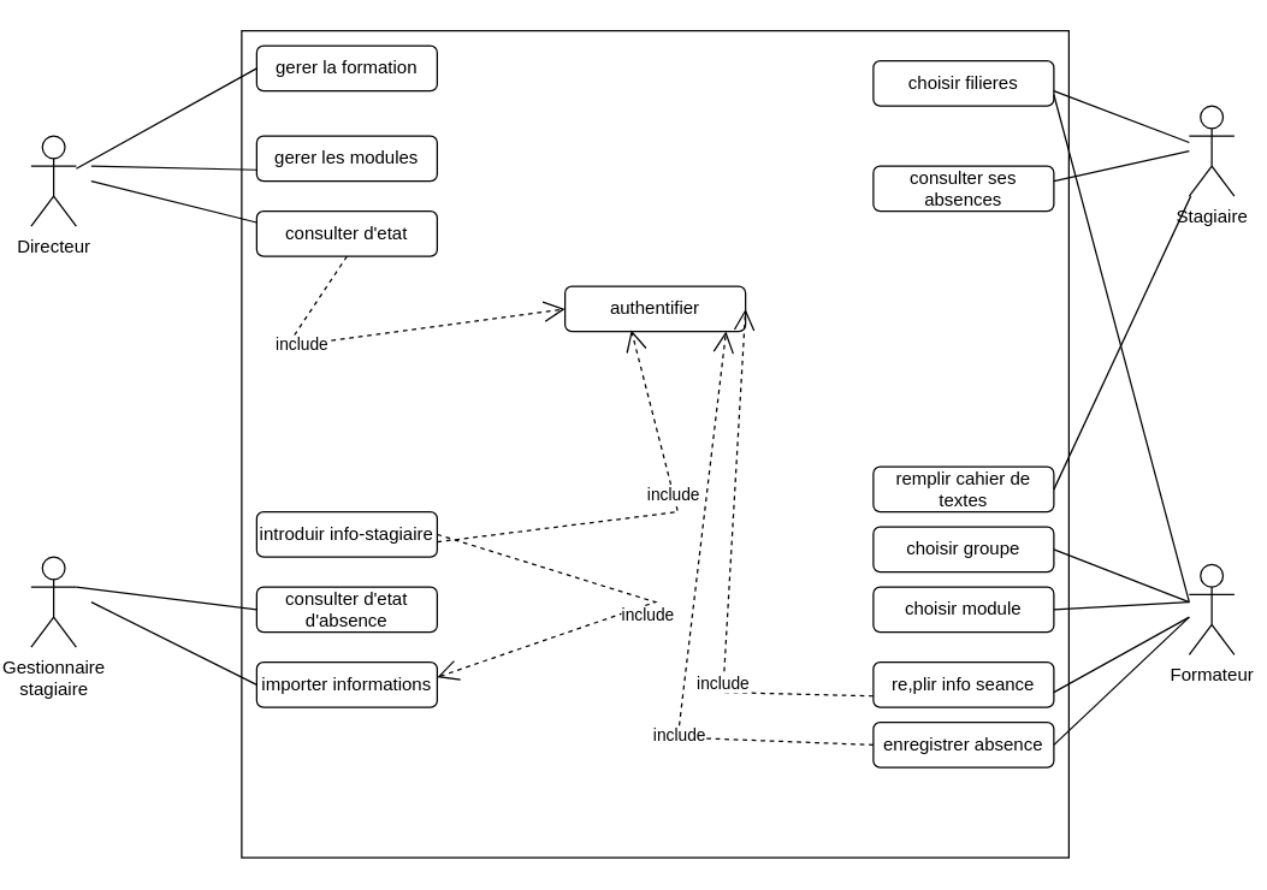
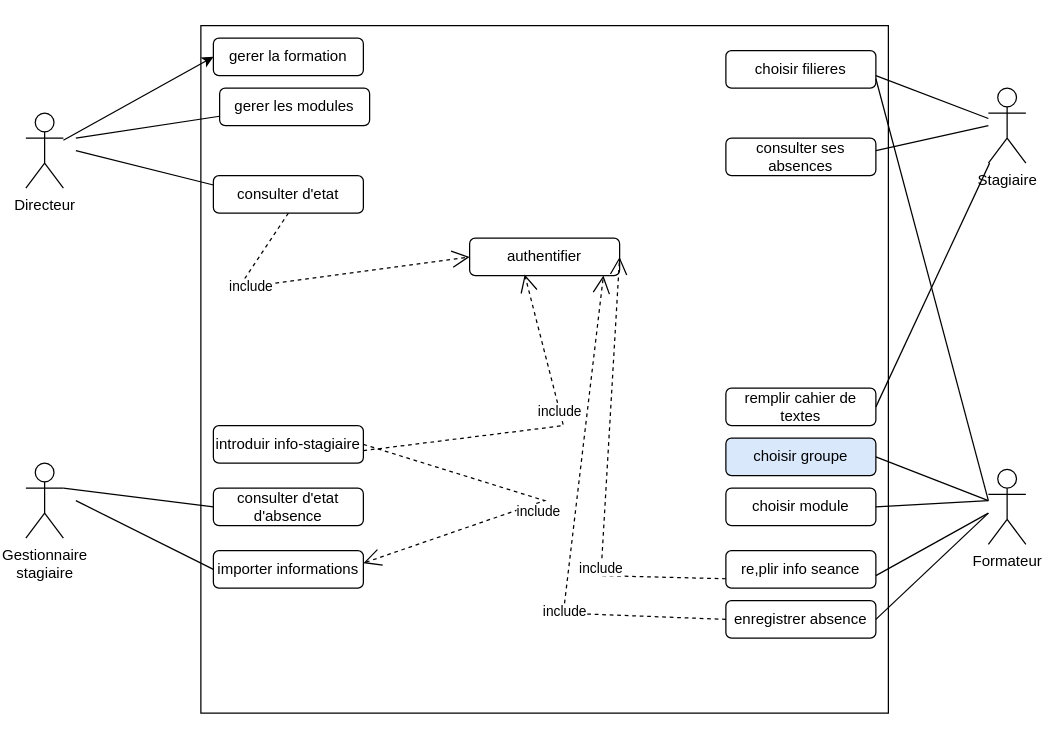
  <mxCell id="0" />
  <mxCell id="1" parent="0" />
  <mxCell id="2" value="Directeur" style="shape=umlActor;verticalLabelPosition=bottom;verticalAlign=top;html=1;outlineConnect=0;" vertex="1" parent="1"><mxGeometry x="20" y="90" width="30" height="60" as="geometry" /></mxCell>
  <mxCell id="3" value="&lt;div&gt;Gestionnaire &lt;br&gt;&lt;/div&gt;&lt;div&gt;stagiaire&lt;br&gt;&lt;/div&gt;" style="shape=umlActor;verticalLabelPosition=bottom;verticalAlign=top;html=1;outlineConnect=0;" vertex="1" parent="1"><mxGeometry x="20" y="370" width="30" height="60" as="geometry" /></mxCell>
  <mxCell id="4" value="Stagiaire" style="shape=umlActor;verticalLabelPosition=bottom;verticalAlign=top;html=1;outlineConnect=0;" vertex="1" parent="1"><mxGeometry x="790" y="70" width="30" height="60" as="geometry" /></mxCell>
  <mxCell id="5" value="Formateur" style="shape=umlActor;verticalLabelPosition=bottom;verticalAlign=top;html=1;outlineConnect=0;" vertex="1" parent="1"><mxGeometry x="790" y="375" width="30" height="60" as="geometry" /></mxCell>
  <mxCell id="6" value="" style="whiteSpace=wrap;html=1;aspect=fixed;" vertex="1" parent="1"><mxGeometry x="160" y="20" width="550" height="550" as="geometry" /></mxCell>
  <mxCell id="7" value="gerer la formation" style="rounded=1;whiteSpace=wrap;html=1;" vertex="1" parent="1"><mxGeometry x="170" y="30" width="120" height="30" as="geometry" /></mxCell>
- <mxCell id="8" value="gerer les modules" style="rounded=1;whiteSpace=wrap;html=1;" vertex="1" parent="1"><mxGeometry x="170" y="90" width="120" height="30" as="geometry" /></mxCell>
+ <mxCell id="8" value="gerer les modules" style="rounded=1;whiteSpace=wrap;html=1;" vertex="1" parent="1"><mxGeometry x="175" y="70" width="120" height="30" as="geometry" /></mxCell>
  <mxCell id="9" value="consulter d'etat" style="rounded=1;whiteSpace=wrap;html=1;" vertex="1" parent="1"><mxGeometry x="170" y="140" width="120" height="30" as="geometry" /></mxCell>
  <mxCell id="10" value="authentifier" style="rounded=1;whiteSpace=wrap;html=1;" vertex="1" parent="1"><mxGeometry x="375" y="190" width="120" height="30" as="geometry" /></mxCell>
  <mxCell id="11" value="introduir info-stagiaire" style="rounded=1;whiteSpace=wrap;html=1;" vertex="1" parent="1"><mxGeometry x="170" y="340" width="120" height="30" as="geometry" /></mxCell>
  <mxCell id="12" value="consulter d'etat d'absence" style="rounded=1;whiteSpace=wrap;html=1;" vertex="1" parent="1"><mxGeometry x="170" y="390" width="120" height="30" as="geometry" /></mxCell>
  <mxCell id="13" style="edgeStyle=orthogonalEdgeStyle;rounded=0;orthogonalLoop=1;jettySize=auto;html=1;exitX=0.5;exitY=1;exitDx=0;exitDy=0;" edge="1" parent="1" source="11" target="11"><mxGeometry relative="1" as="geometry" /></mxCell>
  <mxCell id="14" value="importer informations" style="rounded=1;whiteSpace=wrap;html=1;" vertex="1" parent="1"><mxGeometry x="170" y="440" width="120" height="30" as="geometry" /></mxCell>
  <mxCell id="15" value="remplir cahier de textes" style="rounded=1;whiteSpace=wrap;html=1;" vertex="1" parent="1"><mxGeometry x="580" y="310" width="120" height="30" as="geometry" /></mxCell>
- <mxCell id="16" value="choisir groupe" style="rounded=1;whiteSpace=wrap;html=1;" vertex="1" parent="1"><mxGeometry x="580" y="350" width="120" height="30" as="geometry" /></mxCell>
+ <mxCell id="16" value="choisir groupe" style="rounded=1;whiteSpace=wrap;html=1;fillColor=#dae8fc;" vertex="1" parent="1"><mxGeometry x="580" y="350" width="120" height="30" as="geometry" /></mxCell>
  <mxCell id="17" value="choisir module" style="rounded=1;whiteSpace=wrap;html=1;" vertex="1" parent="1"><mxGeometry x="580" y="390" width="120" height="30" as="geometry" /></mxCell>
  <mxCell id="18" value="re,plir info seance " style="rounded=1;whiteSpace=wrap;html=1;" vertex="1" parent="1"><mxGeometry x="580" y="440" width="120" height="30" as="geometry" /></mxCell>
  <mxCell id="19" value="enregistrer absence" style="rounded=1;whiteSpace=wrap;html=1;" vertex="1" parent="1"><mxGeometry x="580" y="480" width="120" height="30" as="geometry" /></mxCell>
  <mxCell id="20" value="choisir filieres" style="rounded=1;whiteSpace=wrap;html=1;" vertex="1" parent="1"><mxGeometry x="580" y="40" width="120" height="30" as="geometry" /></mxCell>
  <mxCell id="21" value="consulter ses absences" style="rounded=1;whiteSpace=wrap;html=1;" vertex="1" parent="1"><mxGeometry x="580" y="110" width="120" height="30" as="geometry" /></mxCell>
- <mxCell id="22" value="" style="endArrow=none;html=1;rounded=0;entryX=0;entryY=0.5;entryDx=0;entryDy=0;" edge="1" parent="1" source="2" target="7"><mxGeometry relative="1" as="geometry"><mxPoint x="60" y="110" as="sourcePoint" /><mxPoint x="220" y="110" as="targetPoint" /></mxGeometry></mxCell>
+ <mxCell id="22" value="" style="endArrow=classic;html=1;rounded=0;entryX=0;entryY=0.5;entryDx=0;entryDy=0;" edge="1" parent="1" source="2" target="7"><mxGeometry relative="1" as="geometry"><mxPoint x="60" y="110" as="sourcePoint" /><mxPoint x="220" y="110" as="targetPoint" /></mxGeometry></mxCell>
  <mxCell id="23" value="" style="endArrow=none;html=1;rounded=0;entryX=0;entryY=0.75;entryDx=0;entryDy=0;" edge="1" parent="1" target="8"><mxGeometry relative="1" as="geometry"><mxPoint x="60" y="110" as="sourcePoint" /><mxPoint x="220" y="110" as="targetPoint" /></mxGeometry></mxCell>
  <mxCell id="24" value="" style="endArrow=none;html=1;rounded=0;entryX=0;entryY=0.25;entryDx=0;entryDy=0;" edge="1" parent="1" target="9"><mxGeometry relative="1" as="geometry"><mxPoint x="60" y="120" as="sourcePoint" /><mxPoint x="190" y="150" as="targetPoint" /></mxGeometry></mxCell>
  <mxCell id="25" value="" style="endArrow=none;html=1;rounded=0;entryX=0;entryY=0.5;entryDx=0;entryDy=0;exitX=1;exitY=0.333;exitDx=0;exitDy=0;exitPerimeter=0;" edge="1" parent="1" source="3" target="12"><mxGeometry relative="1" as="geometry"><mxPoint x="50" y="404.5" as="sourcePoint" /><mxPoint x="210" y="405" as="targetPoint" /></mxGeometry></mxCell>
  <mxCell id="26" value="" style="endArrow=none;html=1;rounded=0;entryX=0;entryY=0.5;entryDx=0;entryDy=0;" edge="1" parent="1" target="14"><mxGeometry relative="1" as="geometry"><mxPoint x="60" y="400" as="sourcePoint" /><mxPoint x="190" y="420" as="targetPoint" /></mxGeometry></mxCell>
  <mxCell id="27" value="" style="endArrow=none;html=1;rounded=0;" edge="1" parent="1" target="4"><mxGeometry relative="1" as="geometry"><mxPoint x="700" y="60" as="sourcePoint" /><mxPoint x="850" y="60" as="targetPoint" /></mxGeometry></mxCell>
  <mxCell id="28" value="" style="endArrow=none;html=1;rounded=0;" edge="1" parent="1"><mxGeometry relative="1" as="geometry"><mxPoint x="700" y="120" as="sourcePoint" /><mxPoint x="790" y="100" as="targetPoint" /></mxGeometry></mxCell>
  <mxCell id="29" value="" style="endArrow=none;html=1;rounded=0;exitX=1;exitY=0.5;exitDx=0;exitDy=0;" edge="1" parent="1" source="15" target="4"><mxGeometry relative="1" as="geometry"><mxPoint x="720" y="320" as="sourcePoint" /><mxPoint x="880" y="320" as="targetPoint" /></mxGeometry></mxCell>
  <mxCell id="30" value="" style="endArrow=none;html=1;rounded=0;exitX=1;exitY=0.5;exitDx=0;exitDy=0;" edge="1" parent="1" source="16"><mxGeometry relative="1" as="geometry"><mxPoint x="640" y="410" as="sourcePoint" /><mxPoint x="790" y="400" as="targetPoint" /></mxGeometry></mxCell>
  <mxCell id="31" value="" style="endArrow=none;html=1;rounded=0;exitX=1;exitY=0.5;exitDx=0;exitDy=0;" edge="1" parent="1" source="17"><mxGeometry relative="1" as="geometry"><mxPoint x="680" y="419" as="sourcePoint" /><mxPoint x="790" y="400" as="targetPoint" /></mxGeometry></mxCell>
  <mxCell id="32" value="" style="endArrow=none;html=1;rounded=0;" edge="1" parent="1"><mxGeometry relative="1" as="geometry"><mxPoint x="700" y="460" as="sourcePoint" /><mxPoint x="790" y="410" as="targetPoint" /></mxGeometry></mxCell>
  <mxCell id="33" value="" style="endArrow=none;html=1;rounded=0;" edge="1" parent="1"><mxGeometry relative="1" as="geometry"><mxPoint x="700" y="495" as="sourcePoint" /><mxPoint x="790" y="410" as="targetPoint" /></mxGeometry></mxCell>
  <mxCell id="34" value="" style="endArrow=none;html=1;rounded=0;exitX=1;exitY=0.75;exitDx=0;exitDy=0;" edge="1" parent="1" source="20"><mxGeometry relative="1" as="geometry"><mxPoint x="730" y="240" as="sourcePoint" /><mxPoint x="790" y="400" as="targetPoint" /></mxGeometry></mxCell>
  <mxCell id="35" value="include" style="endArrow=open;endSize=12;dashed=1;html=1;rounded=0;exitX=1;exitY=0.5;exitDx=0;exitDy=0;" edge="1" parent="1" source="11"><mxGeometry x="0.038" y="7" width="160" relative="1" as="geometry"><mxPoint x="350" y="360" as="sourcePoint" /><mxPoint x="290" y="450" as="targetPoint" /><Array as="points"><mxPoint x="435" y="400" /></Array><mxPoint x="-1" as="offset" /></mxGeometry></mxCell>
  <mxCell id="36" value="include" style="endArrow=open;endSize=12;dashed=1;html=1;rounded=0;entryX=0.367;entryY=0.967;entryDx=0;entryDy=0;entryPerimeter=0;" edge="1" parent="1" target="10"><mxGeometry x="0.208" width="160" relative="1" as="geometry"><mxPoint x="290" y="360" as="sourcePoint" /><mxPoint x="470" y="280" as="targetPoint" /><Array as="points"><mxPoint x="450" y="340" /></Array><mxPoint as="offset" /></mxGeometry></mxCell>
  <mxCell id="37" value="include" style="endArrow=open;endSize=12;dashed=1;html=1;rounded=0;entryX=0;entryY=0.5;entryDx=0;entryDy=0;exitX=0.5;exitY=1;exitDx=0;exitDy=0;" edge="1" parent="1" source="9" target="10"><mxGeometry x="-0.367" width="160" relative="1" as="geometry"><mxPoint x="310" y="130" as="sourcePoint" /><mxPoint x="470" y="130" as="targetPoint" /><Array as="points"><mxPoint x="190" y="230" /></Array><mxPoint as="offset" /></mxGeometry></mxCell>
  <mxCell id="38" value="include" style="endArrow=open;endSize=12;dashed=1;html=1;rounded=0;entryX=0.892;entryY=1;entryDx=0;entryDy=0;exitX=0;exitY=0.5;exitDx=0;exitDy=0;entryPerimeter=0;" edge="1" parent="1" source="19" target="10"><mxGeometry x="-0.32" y="5" width="160" relative="1" as="geometry"><mxPoint x="530" y="220" as="sourcePoint" /><mxPoint x="690" y="220" as="targetPoint" /><Array as="points"><mxPoint x="450" y="490" /></Array><mxPoint x="5" y="6" as="offset" /></mxGeometry></mxCell>
  <mxCell id="39" value="include" style="endArrow=open;endSize=12;dashed=1;html=1;rounded=0;entryX=1;entryY=0.5;entryDx=0;entryDy=0;exitX=0;exitY=0.75;exitDx=0;exitDy=0;" edge="1" parent="1" source="18" target="10"><mxGeometry x="-0.404" width="160" relative="1" as="geometry"><mxPoint x="520" y="250" as="sourcePoint" /><mxPoint x="680" y="250" as="targetPoint" /><Array as="points"><mxPoint x="480" y="460" /></Array><mxPoint as="offset" /></mxGeometry></mxCell>
